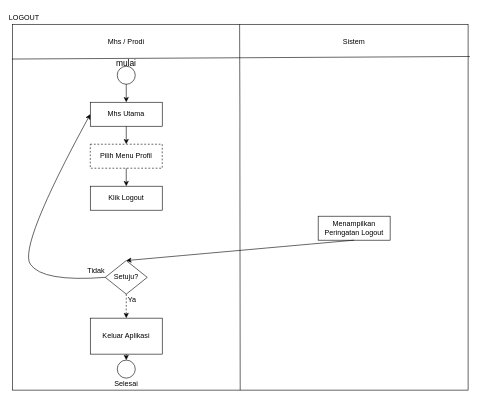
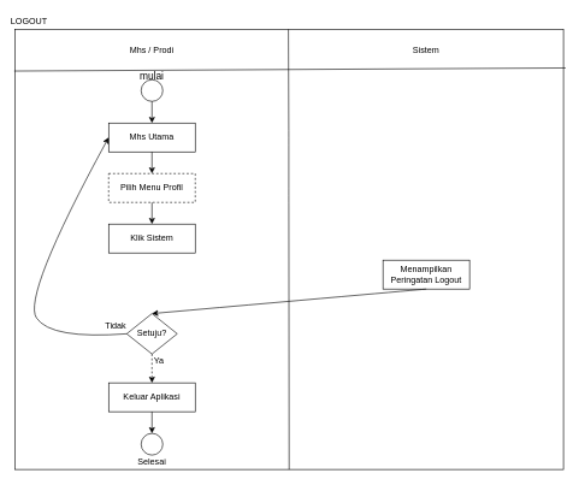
  <mxCell id="0" />
  <mxCell id="1" parent="0" />
  <mxCell id="2" value="" style="rounded=0;whiteSpace=wrap;html=1;" vertex="1" parent="1"><mxGeometry x="20" y="40" width="760" height="610" as="geometry" /></mxCell>
  <mxCell id="3" value="" style="endArrow=none;html=1;exitX=-0.001;exitY=0.095;exitDx=0;exitDy=0;exitPerimeter=0;entryX=1.004;entryY=0.088;entryDx=0;entryDy=0;entryPerimeter=0;" edge="1" parent="1" source="2" target="2"><mxGeometry width="50" height="50" relative="1" as="geometry"><mxPoint x="10" y="140" as="sourcePoint" /><mxPoint x="60" y="90" as="targetPoint" /></mxGeometry></mxCell>
  <mxCell id="4" value="" style="endArrow=none;html=1;exitX=0.5;exitY=1;exitDx=0;exitDy=0;" edge="1" parent="1" source="2" target="2"><mxGeometry width="50" height="50" relative="1" as="geometry"><mxPoint x="399" y="470" as="sourcePoint" /><mxPoint x="399.5" y="110" as="targetPoint" /><Array as="points"><mxPoint x="399.5" y="270" /><mxPoint x="399.5" y="190" /></Array></mxGeometry></mxCell>
  <mxCell id="5" value="Sistem" style="text;html=1;strokeColor=none;fillColor=none;align=center;verticalAlign=middle;whiteSpace=wrap;rounded=0;" vertex="1" parent="1"><mxGeometry x="400" y="50" width="380" height="40" as="geometry" /></mxCell>
  <mxCell id="6" value="Mhs / Prodi" style="text;html=1;strokeColor=none;fillColor=none;align=center;verticalAlign=middle;whiteSpace=wrap;rounded=0;" vertex="1" parent="1"><mxGeometry x="20" y="50" width="380" height="40" as="geometry" /></mxCell>
  <mxCell id="7" value="" style="ellipse;whiteSpace=wrap;html=1;aspect=fixed;" vertex="1" parent="1"><mxGeometry x="195" y="110" width="30" height="30" as="geometry" /></mxCell>
  <mxCell id="8" value="&lt;font style=&quot;font-size: 14px&quot;&gt;mulai&lt;/font&gt;" style="text;html=1;strokeColor=none;fillColor=none;align=center;verticalAlign=middle;whiteSpace=wrap;rounded=0;" vertex="1" parent="1"><mxGeometry x="190" y="90" width="40" height="30" as="geometry" /></mxCell>
  <mxCell id="9" value="" style="endArrow=classic;html=1;exitX=0.5;exitY=1;exitDx=0;exitDy=0;" edge="1" parent="1" source="7" target="10"><mxGeometry width="50" height="50" relative="1" as="geometry"><mxPoint x="210" y="180" as="sourcePoint" /><mxPoint x="260" y="130" as="targetPoint" /></mxGeometry></mxCell>
  <mxCell id="10" value="Mhs Utama" style="rounded=0;whiteSpace=wrap;html=1;" vertex="1" parent="1"><mxGeometry x="150" y="170" width="120" height="40" as="geometry" /></mxCell>
  <mxCell id="11" value="Pilih Menu Profil" style="rounded=0;whiteSpace=wrap;html=1;dashed=1;" vertex="1" parent="1"><mxGeometry x="150" y="240" width="120" height="40" as="geometry" /></mxCell>
  <mxCell id="12" value="" style="endArrow=classic;html=1;exitX=0.5;exitY=1;exitDx=0;exitDy=0;entryX=0.5;entryY=0;entryDx=0;entryDy=0;" edge="1" parent="1" source="10" target="11"><mxGeometry width="50" height="50" relative="1" as="geometry"><mxPoint x="200" y="260" as="sourcePoint" /><mxPoint x="250" y="210" as="targetPoint" /></mxGeometry></mxCell>
- <mxCell id="13" value="Klik Logout" style="rounded=0;whiteSpace=wrap;html=1;" vertex="1" parent="1"><mxGeometry x="150" y="310" width="120" height="40" as="geometry" /></mxCell>
+ <mxCell id="13" value="Klik Sistem" style="rounded=0;whiteSpace=wrap;html=1;" vertex="1" parent="1"><mxGeometry x="150" y="310" width="120" height="40" as="geometry" /></mxCell>
  <mxCell id="14" value="" style="endArrow=classic;html=1;exitX=0.5;exitY=1;exitDx=0;exitDy=0;entryX=0.5;entryY=0;entryDx=0;entryDy=0;" edge="1" parent="1" source="11" target="13"><mxGeometry width="50" height="50" relative="1" as="geometry"><mxPoint x="100" y="340" as="sourcePoint" /><mxPoint x="150" y="290" as="targetPoint" /></mxGeometry></mxCell>
  <mxCell id="15" value="Menampilkan Peringatan Logout" style="rounded=0;whiteSpace=wrap;html=1;" vertex="1" parent="1"><mxGeometry x="530" y="360" width="120" height="40" as="geometry" /></mxCell>
  <mxCell id="16" value="" style="curved=1;endArrow=classic;html=1;entryX=0.5;entryY=0;entryDx=0;entryDy=0;" edge="1" parent="1" target="17"><mxGeometry width="50" height="50" relative="1" as="geometry"><mxPoint x="590" y="400" as="sourcePoint" /><mxPoint x="640" y="400" as="targetPoint" /></mxGeometry></mxCell>
  <mxCell id="17" value="Setuju?" style="rhombus;whiteSpace=wrap;html=1;" vertex="1" parent="1"><mxGeometry x="175" y="434" width="70" height="56" as="geometry" /></mxCell>
  <mxCell id="18" value="" style="curved=1;endArrow=classic;html=1;exitX=0;exitY=0.5;exitDx=0;exitDy=0;entryX=0;entryY=0.5;entryDx=0;entryDy=0;" edge="1" parent="1" source="17" target="10"><mxGeometry width="50" height="50" relative="1" as="geometry"><mxPoint x="110" y="560" as="sourcePoint" /><mxPoint x="160" y="510" as="targetPoint" /><Array as="points"><mxPoint x="70" y="470" /><mxPoint x="30" y="410" /></Array></mxGeometry></mxCell>
  <mxCell id="19" value="Tidak" style="text;html=1;strokeColor=none;fillColor=none;align=center;verticalAlign=middle;whiteSpace=wrap;rounded=0;" vertex="1" parent="1"><mxGeometry x="140" y="442" width="40" height="20" as="geometry" /></mxCell>
  <mxCell id="20" value="" style="endArrow=classic;html=1;exitX=0.5;exitY=1;exitDx=0;exitDy=0;entryX=0.5;entryY=0;entryDx=0;entryDy=0;dashed=1;" edge="1" parent="1" source="17" target="21"><mxGeometry width="50" height="50" relative="1" as="geometry"><mxPoint x="70" y="550" as="sourcePoint" /><mxPoint x="120" y="500" as="targetPoint" /></mxGeometry></mxCell>
- <mxCell id="21" value="Keluar Aplikasi" style="rounded=0;whiteSpace=wrap;html=1;" vertex="1" parent="1"><mxGeometry x="150" y="530" width="120" height="60" as="geometry" /></mxCell>
+ <mxCell id="21" value="Keluar Aplikasi" style="rounded=0;whiteSpace=wrap;html=1;" vertex="1" parent="1"><mxGeometry x="150" y="530" width="120" height="40" as="geometry" /></mxCell>
  <mxCell id="22" value="Ya" style="text;html=1;strokeColor=none;fillColor=none;align=center;verticalAlign=middle;whiteSpace=wrap;rounded=0;" vertex="1" parent="1"><mxGeometry x="200" y="490" width="40" height="20" as="geometry" /></mxCell>
  <mxCell id="23" value="" style="ellipse;whiteSpace=wrap;html=1;aspect=fixed;" vertex="1" parent="1"><mxGeometry x="195" y="600" width="30" height="30" as="geometry" /></mxCell>
  <mxCell id="24" value="" style="endArrow=classic;html=1;exitX=0.5;exitY=1;exitDx=0;exitDy=0;entryX=0.5;entryY=0;entryDx=0;entryDy=0;" edge="1" parent="1" source="21" target="23"><mxGeometry width="50" height="50" relative="1" as="geometry"><mxPoint x="60" y="620" as="sourcePoint" /><mxPoint x="110" y="570" as="targetPoint" /></mxGeometry></mxCell>
  <mxCell id="25" value="Selesai" style="text;html=1;strokeColor=none;fillColor=none;align=center;verticalAlign=middle;whiteSpace=wrap;rounded=0;" vertex="1" parent="1"><mxGeometry x="190" y="630" width="40" height="20" as="geometry" /></mxCell>
  <mxCell id="26" value="LOGOUT" style="text;html=1;strokeColor=none;fillColor=none;align=center;verticalAlign=middle;whiteSpace=wrap;rounded=0;" vertex="1" parent="1"><mxGeometry x="20" y="20" width="40" height="20" as="geometry" /></mxCell>
